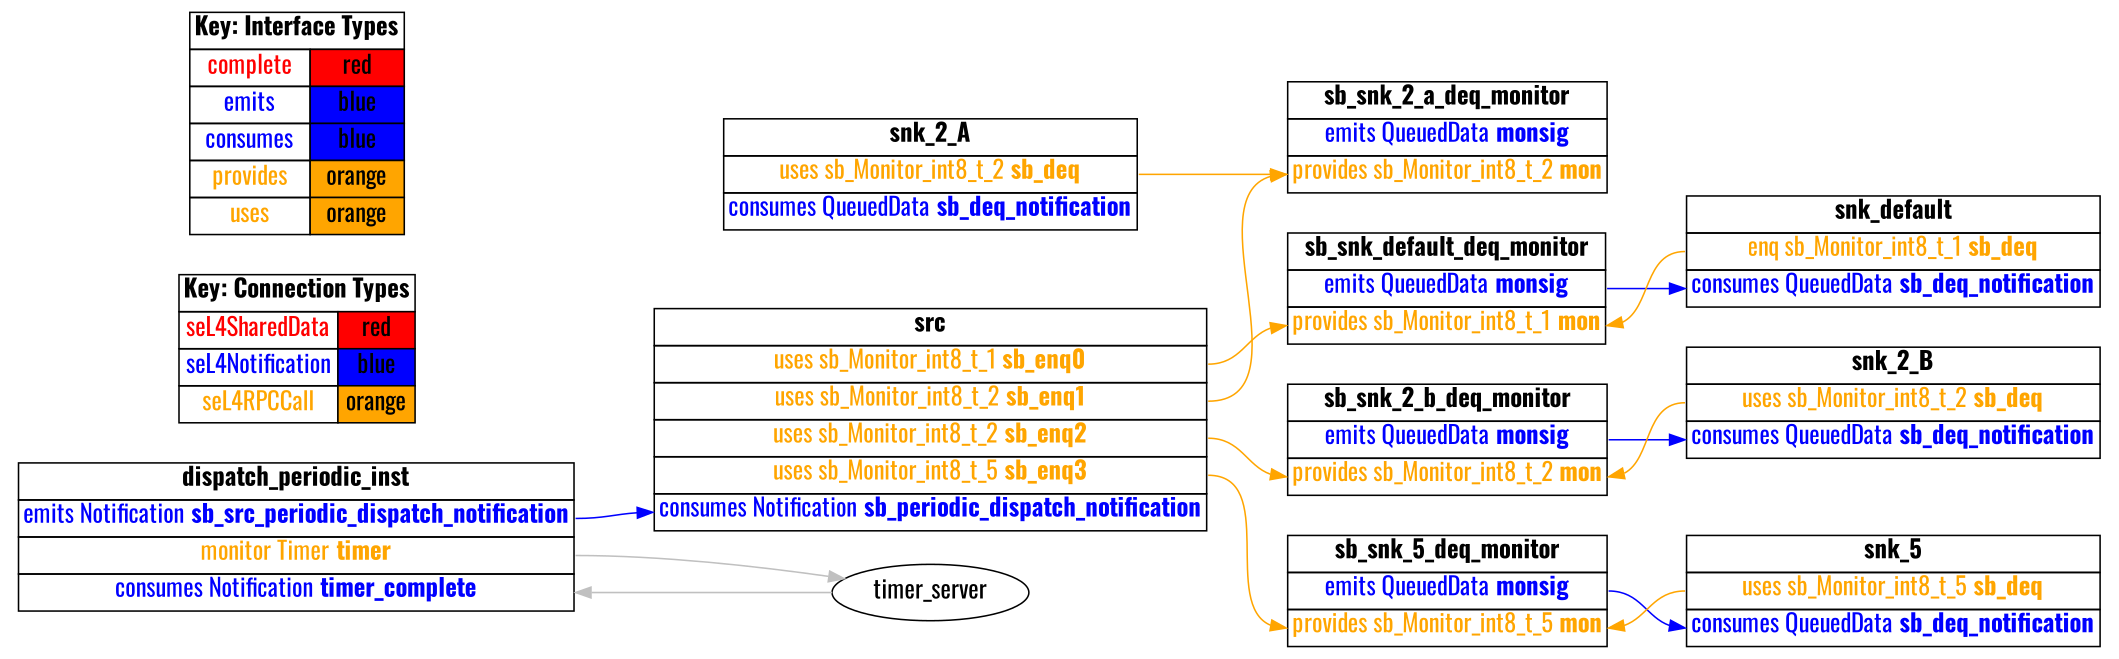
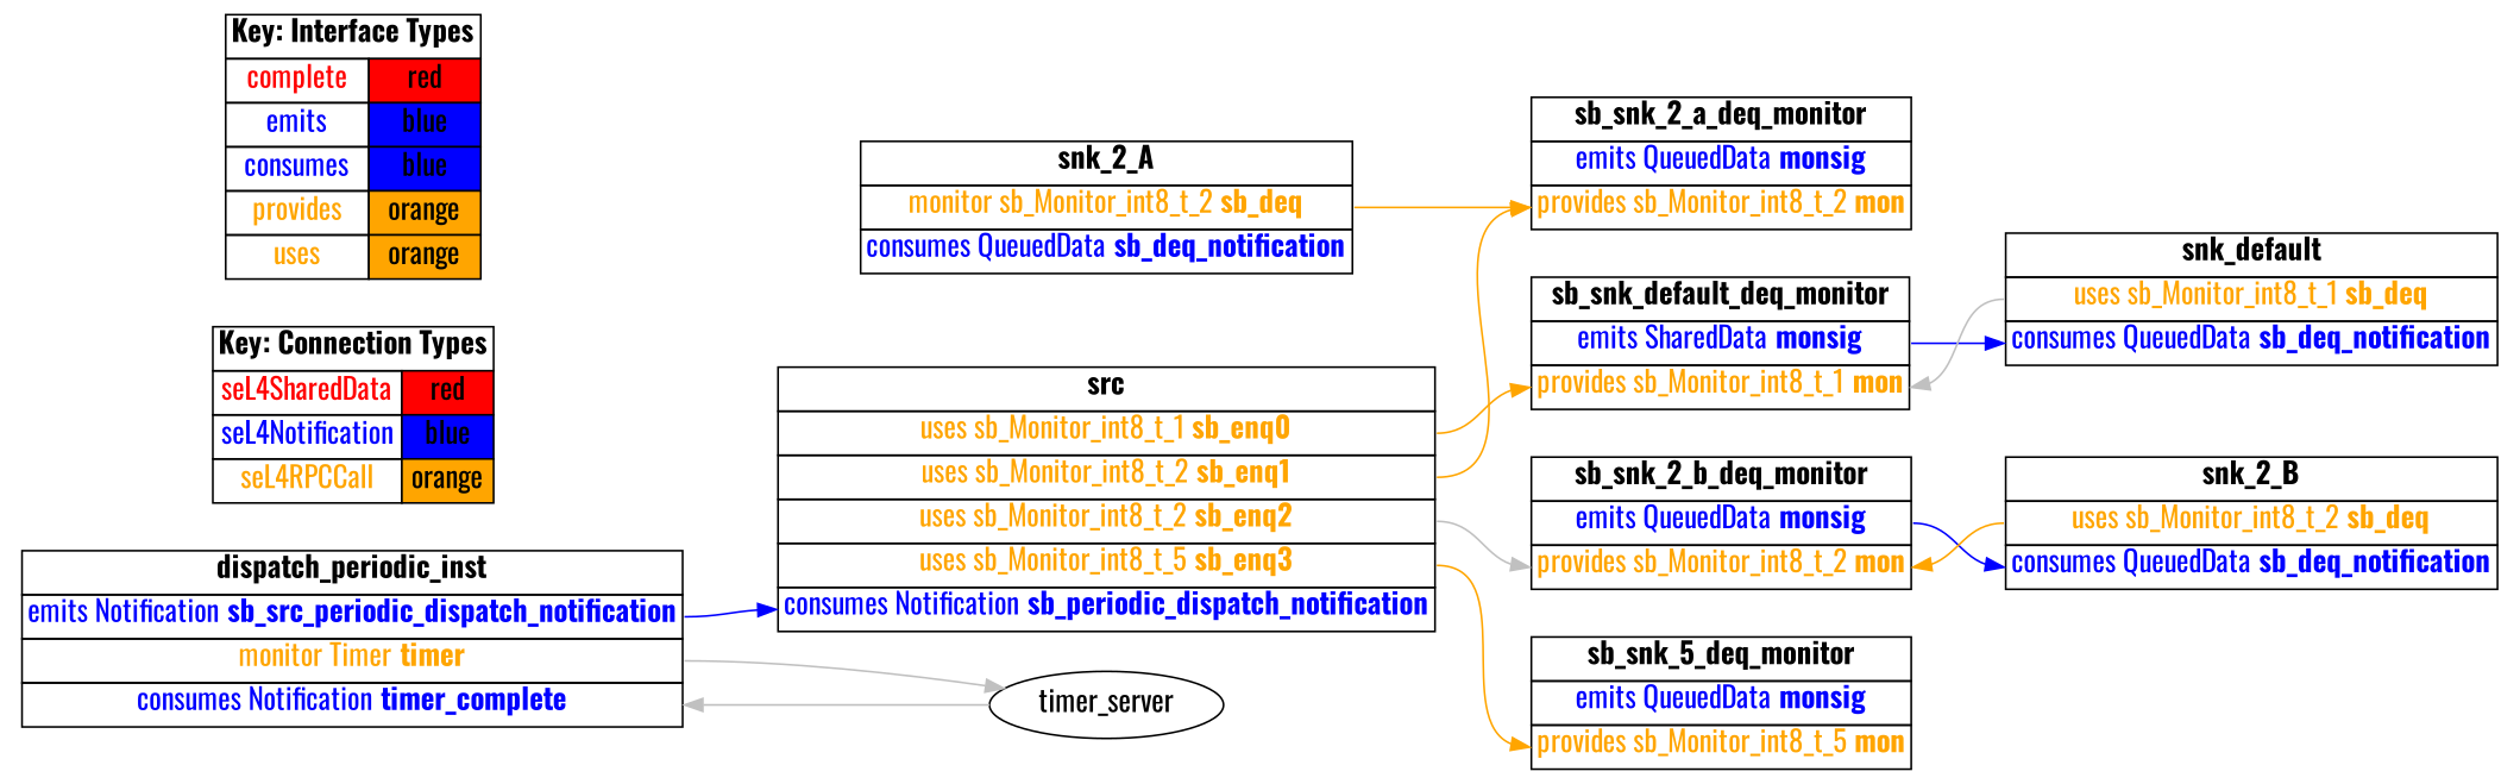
  digraph {
    fontname=Oswald
    rankdir=LR
    node [fontname=Oswald fontsize=16 shape=plaintext]
    edge [color=orange fontname=Oswald headport=mon tailport=sb_deq]
    n1 [label=<     <TABLE BORDER="0" CELLBORDER="1" CELLSPACING="0">       <TR><TD><B>src</B></TD></TR>       <TR><TD PORT="sb_enq0"><FONT COLOR="orange">uses sb_Monitor_int8_t_1 <B>sb_enq0</B></FONT></TD></TR>       <TR><TD PORT="sb_enq1"><FONT COLOR="orange">uses sb_Monitor_int8_t_2 <B>sb_enq1</B></FONT></TD></TR>       <TR><TD PORT="sb_enq2"><FONT COLOR="orange">uses sb_Monitor_int8_t_2 <B>sb_enq2</B></FONT></TD></TR>       <TR><TD PORT="sb_enq3"><FONT COLOR="orange">uses sb_Monitor_int8_t_5 <B>sb_enq3</B></FONT></TD></TR>       <TR><TD PORT="sb_periodic_dispatch_notification"><FONT COLOR="blue">consumes Notification <B>sb_periodic_dispatch_notification</B></FONT></TD></TR>"     </TABLE>   >]
-   n2 [label=<     <TABLE BORDER="0" CELLBORDER="1" CELLSPACING="0">       <TR><TD><B>sb_snk_default_deq_monitor</B></TD></TR>       <TR><TD PORT="monsig"><FONT COLOR="blue">emits QueuedData <B>monsig</B></FONT></TD></TR>       <TR><TD PORT="mon"><FONT COLOR="orange">provides sb_Monitor_int8_t_1 <B>mon</B></FONT></TD></TR>"     </TABLE>   >]
+   n2 [label=<     <TABLE BORDER="0" CELLBORDER="1" CELLSPACING="0">       <TR><TD><B>sb_snk_default_deq_monitor</B></TD></TR>       <TR><TD PORT="monsig"><FONT COLOR="blue">emits SharedData <B>monsig</B></FONT></TD></TR>       <TR><TD PORT="mon"><FONT COLOR="orange">provides sb_Monitor_int8_t_1 <B>mon</B></FONT></TD></TR>"     </TABLE>   >]
    n3 [label=<     <TABLE BORDER="0" CELLBORDER="1" CELLSPACING="0">       <TR><TD><B>sb_snk_2_a_deq_monitor</B></TD></TR>       <TR><TD PORT="monsig"><FONT COLOR="blue">emits QueuedData <B>monsig</B></FONT></TD></TR>       <TR><TD PORT="mon"><FONT COLOR="orange">provides sb_Monitor_int8_t_2 <B>mon</B></FONT></TD></TR>"     </TABLE>   >]
    n4 [label=<     <TABLE BORDER="0" CELLBORDER="1" CELLSPACING="0">       <TR><TD><B>sb_snk_2_b_deq_monitor</B></TD></TR>       <TR><TD PORT="monsig"><FONT COLOR="blue">emits QueuedData <B>monsig</B></FONT></TD></TR>       <TR><TD PORT="mon"><FONT COLOR="orange">provides sb_Monitor_int8_t_2 <B>mon</B></FONT></TD></TR>"     </TABLE>   >]
    n5 [label=<     <TABLE BORDER="0" CELLBORDER="1" CELLSPACING="0">       <TR><TD><B>sb_snk_5_deq_monitor</B></TD></TR>       <TR><TD PORT="monsig"><FONT COLOR="blue">emits QueuedData <B>monsig</B></FONT></TD></TR>       <TR><TD PORT="mon"><FONT COLOR="orange">provides sb_Monitor_int8_t_5 <B>mon</B></FONT></TD></TR>"     </TABLE>   >]
-   n6 [label=<     <TABLE BORDER="0" CELLBORDER="1" CELLSPACING="0">       <TR><TD><B>snk_default</B></TD></TR>       <TR><TD PORT="sb_deq"><FONT COLOR="orange">enq sb_Monitor_int8_t_1 <B>sb_deq</B></FONT></TD></TR>       <TR><TD PORT="sb_deq_notification"><FONT COLOR="blue">consumes QueuedData <B>sb_deq_notification</B></FONT></TD></TR>"     </TABLE>   >]
+   n6 [label=<     <TABLE BORDER="0" CELLBORDER="1" CELLSPACING="0">       <TR><TD><B>snk_default</B></TD></TR>       <TR><TD PORT="sb_deq"><FONT COLOR="orange">uses sb_Monitor_int8_t_1 <B>sb_deq</B></FONT></TD></TR>       <TR><TD PORT="sb_deq_notification"><FONT COLOR="blue">consumes QueuedData <B>sb_deq_notification</B></FONT></TD></TR>"     </TABLE>   >]
    n7 [label=<     <TABLE BORDER="0" CELLBORDER="1" CELLSPACING="0">       <TR><TD><B>snk_2_B</B></TD></TR>       <TR><TD PORT="sb_deq"><FONT COLOR="orange">uses sb_Monitor_int8_t_2 <B>sb_deq</B></FONT></TD></TR>       <TR><TD PORT="sb_deq_notification"><FONT COLOR="blue">consumes QueuedData <B>sb_deq_notification</B></FONT></TD></TR>"     </TABLE>   >]
-   n8 [label=<     <TABLE BORDER="0" CELLBORDER="1" CELLSPACING="0">       <TR><TD><B>snk_5</B></TD></TR>       <TR><TD PORT="sb_deq"><FONT COLOR="orange">uses sb_Monitor_int8_t_5 <B>sb_deq</B></FONT></TD></TR>       <TR><TD PORT="sb_deq_notification"><FONT COLOR="blue">consumes QueuedData <B>sb_deq_notification</B></FONT></TD></TR>"     </TABLE>   >]
-   n9 [label=<     <TABLE BORDER="0" CELLBORDER="1" CELLSPACING="0">       <TR><TD><B>snk_2_A</B></TD></TR>       <TR><TD PORT="sb_deq"><FONT COLOR="orange">uses sb_Monitor_int8_t_2 <B>sb_deq</B></FONT></TD></TR>       <TR><TD PORT="sb_deq_notification"><FONT COLOR="blue">consumes QueuedData <B>sb_deq_notification</B></FONT></TD></TR>"     </TABLE>   >]
+   n9 [label=<     <TABLE BORDER="0" CELLBORDER="1" CELLSPACING="0">       <TR><TD><B>snk_2_A</B></TD></TR>       <TR><TD PORT="sb_deq"><FONT COLOR="orange">monitor sb_Monitor_int8_t_2 <B>sb_deq</B></FONT></TD></TR>       <TR><TD PORT="sb_deq_notification"><FONT COLOR="blue">consumes QueuedData <B>sb_deq_notification</B></FONT></TD></TR>"     </TABLE>   >]
    n10 [label=<     <TABLE BORDER="0" CELLBORDER="1" CELLSPACING="0">       <TR><TD><B>dispatch_periodic_inst</B></TD></TR>       <TR><TD PORT="sb_src_periodic_dispatch_notification"><FONT COLOR="blue">emits Notification <B>sb_src_periodic_dispatch_notification</B></FONT></TD></TR>       <TR><TD PORT="timer"><FONT COLOR="orange">monitor Timer <B>timer</B></FONT></TD></TR>       <TR><TD PORT="timer_complete"><FONT COLOR="blue">consumes Notification <B>timer_complete</B></FONT></TD></TR>"     </TABLE>   >]
    n11 [label=timer_server shape=ellipse]
    n12 [label=<    <TABLE BORDER="0" CELLBORDER="1" CELLSPACING="0">      <TR><TD COLSPAN="2"><B>Key: Connection Types</B></TD></TR>      <TR><TD><FONT COLOR="red">seL4SharedData</FONT></TD><TD BGCOLOR="red">red</TD></TR>      <TR><TD><FONT COLOR="blue">seL4Notification</FONT></TD><TD BGCOLOR="blue">blue</TD></TR>      <TR><TD><FONT COLOR="orange">seL4RPCCall</FONT></TD><TD BGCOLOR="orange">orange</TD></TR>    </TABLE>   >]
    n13 [label=<    <TABLE BORDER="0" CELLBORDER="1" CELLSPACING="0">      <TR><TD COLSPAN="2"><B>Key: Interface Types</B></TD></TR>      <TR><TD><FONT COLOR="red">complete</FONT></TD><TD BGCOLOR="red">red</TD></TR>      <TR><TD><FONT COLOR="blue">emits</FONT></TD><TD BGCOLOR="blue">blue</TD></TR>      <TR><TD><FONT COLOR="blue">consumes</FONT></TD><TD BGCOLOR="blue">blue</TD></TR>      <TR><TD><FONT COLOR="orange">provides</FONT></TD><TD BGCOLOR="orange">orange</TD></TR>      <TR><TD><FONT COLOR="orange">uses</FONT></TD><TD BGCOLOR="orange">orange</TD></TR>    </TABLE>   >]
    n1 -> n2 [tailport=sb_enq0]
    n1 -> n3 [tailport=sb_enq1]
-   n1 -> n4 [tailport=sb_enq2]
+   n1 -> n4 [color=grey tailport=sb_enq2]
    n1 -> n5 [tailport=sb_enq3]
    n2 -> n6 [color=blue headport=sb_deq_notification tailport=monsig]
    n4 -> n7 [color=blue headport=sb_deq_notification tailport=monsig]
-   n5 -> n8 [color=blue headport=sb_deq_notification tailport=monsig]
-   n6 -> n2
+   n6 -> n2 [color=grey]
    n7 -> n4
-   n8 -> n5
    n9 -> n3
    n10 -> n1 [color=blue headport=sb_periodic_dispatch_notification tailport=sb_src_periodic_dispatch_notification]
    n10 -> n11 [color=grey headport=the_timer tailport=timer]
    n11 -> n10 [color=grey headport=timer_complete tailport=timer_notification]
  }
